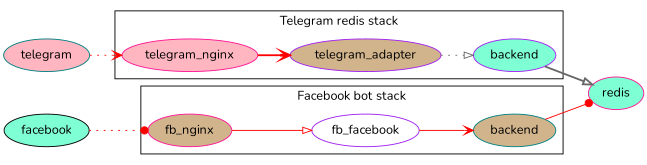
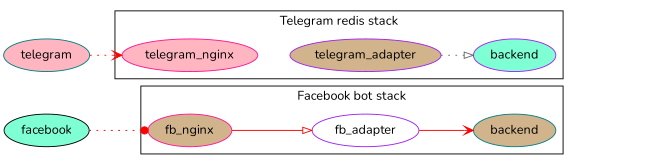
  digraph {
    fontname=Nunito
    rankdir=LR
    node [color=deeppink fillcolor=tan fontname=Nunito style=filled]
    edge [arrowhead=onormal color=red fontname=Nunito style=solid]
    fb_nginx
-   fb_adapter [color=purple fillcolor=white label=fb_facebook]
+   fb_adapter [color=purple fillcolor=white]
    n3 [color=teal label=backend]
    telegram_nginx [fillcolor=lightpink]
    telegram_adapter [color=purple]
    backend [color=purple fillcolor=aquamarine]
-   redis [fillcolor=aquamarine]
    facebook [color=black fillcolor=aquamarine]
    telegram [color=teal fillcolor=lightpink]
    subgraph cluster_1 {
      label="Facebook bot stack"
      fb_nginx
      fb_adapter
      n3
    }
    subgraph cluster_2 {
      label="Telegram redis stack"
      telegram_nginx
      telegram_adapter
      backend
    }
    fb_nginx -> fb_adapter
    fb_adapter -> n3 [arrowhead=vee]
-   n3 -> redis [arrowhead=dot]
-   telegram_nginx -> telegram_adapter [arrowhead=vee style=bold]
    telegram_adapter -> backend [color=gray40 style=dotted]
-   backend -> redis [color=gray40 style=bold]
    facebook -> fb_nginx [arrowhead=dot style=dotted]
    telegram -> telegram_nginx [arrowhead=vee style=dotted]
  }
